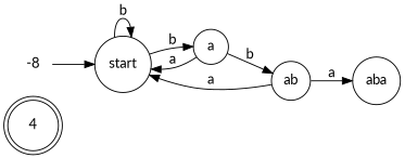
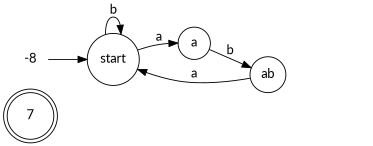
  digraph {
    fontname=Lato
    rankdir=LR
    node [fontname=Lato shape=circle]
    edge [fontname=Lato]
-   4 [shape=doublecircle]
+   4 [shape=doublecircle label=7]
    n2 [color=white label=-8]
    n3 [label=start]
    n4 [label=a]
    n5 [label=ab]
-   n6 [label=aba]
    n2 -> n3
    n3 -> n3 [label=b]
-   n3 -> n4 [label=b]
-   n4 -> n3 [label=a]
+   n3 -> n4 [label=a]
    n4 -> n5 [label=b]
    n5 -> n3 [label=a]
-   n5 -> n6 [label=a]
  }
